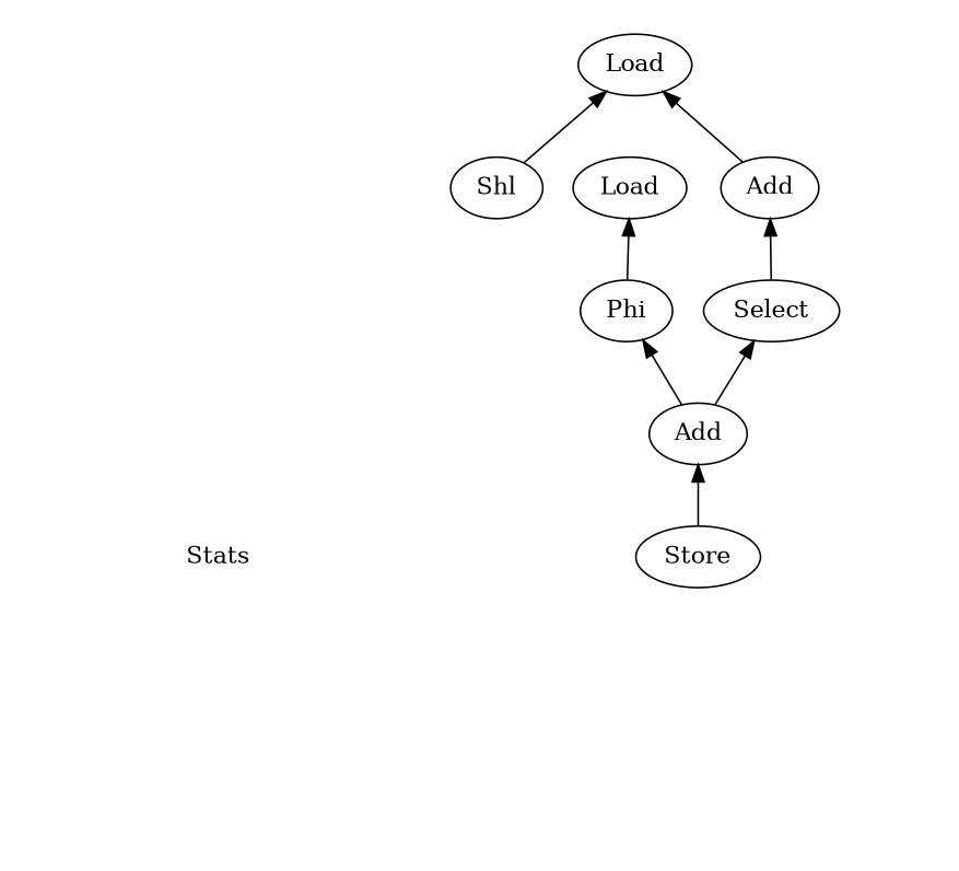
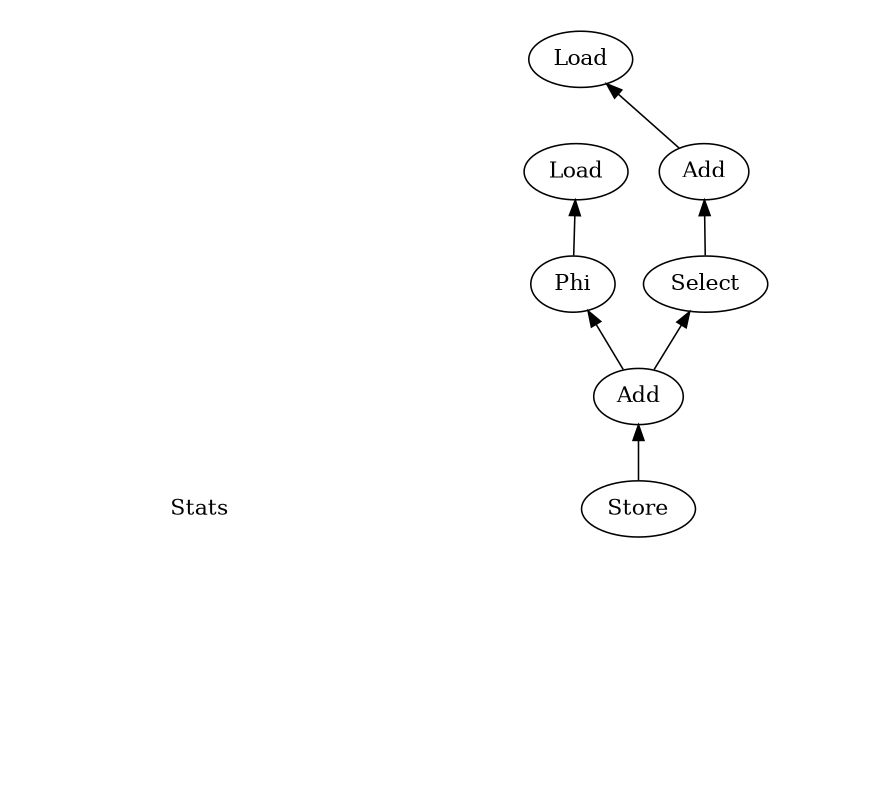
  strict digraph {
    rankdir=BT
    Stats [shape=plaintext]
    n2 [label=Store]
    n3 [label=Phi]
    n4 [label=Load]
    n5 [label=Add]
    n6 [label=Select]
    n7 [label=Add]
-   n8 [label=Shl]
    n9 [label=Load]
    subgraph sub_1 {
      cluster=true
      label="Total loads executed: 100002\nTotal stores executed: 200001"
      Stats
    }
    subgraph sub_2 {
      cluster=true
      label="Static occurrences: 1\nDynamic executions: 100000\n\nCaptured memory operations: 66.6%"
      n3
      n4
      n5
      n6
      n7
-     n8
      n9
      subgraph sub_3 {
        cluster=true
        label="Static occurrences: 1\nDynamic executions: 100000\n\nCaptured memory operations: 66.6%"
        rank=min
        n2
      }
    }
    n2 -> n5
    n3 -> n4
    n5 -> n3
    n5 -> n6
    n6 -> n7
    n7 -> n9
-   n8 -> n9
  }
